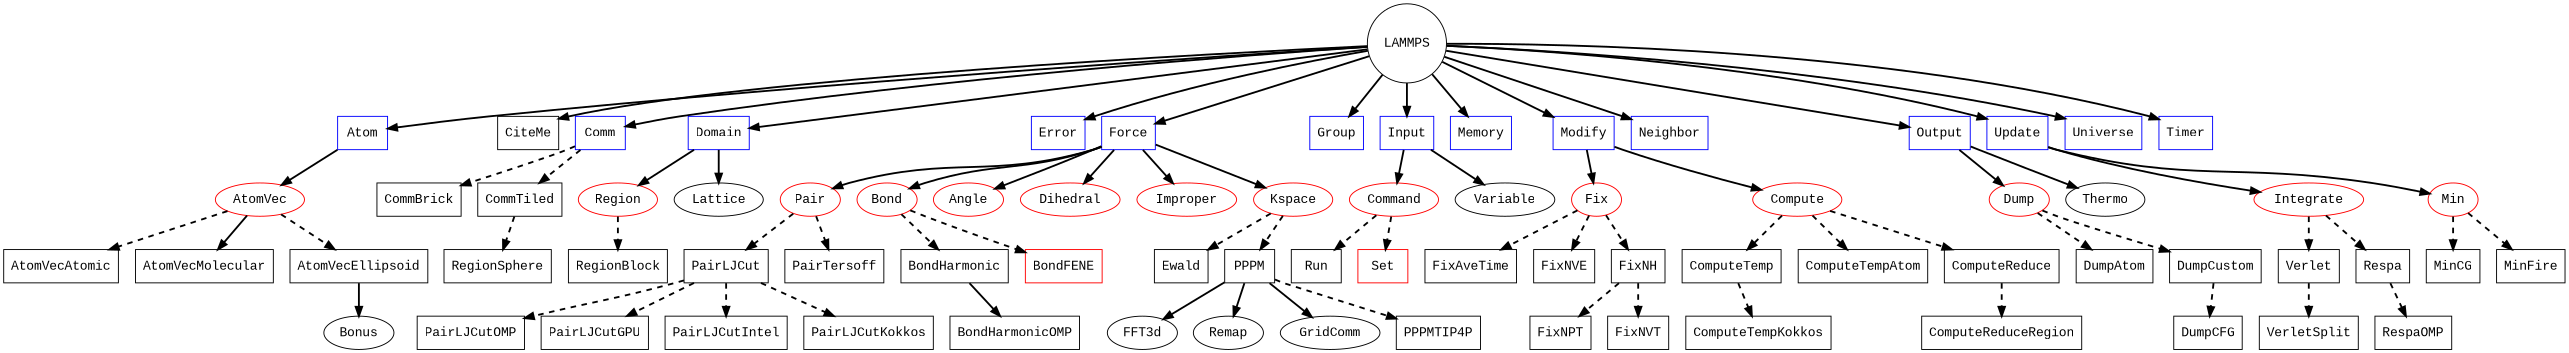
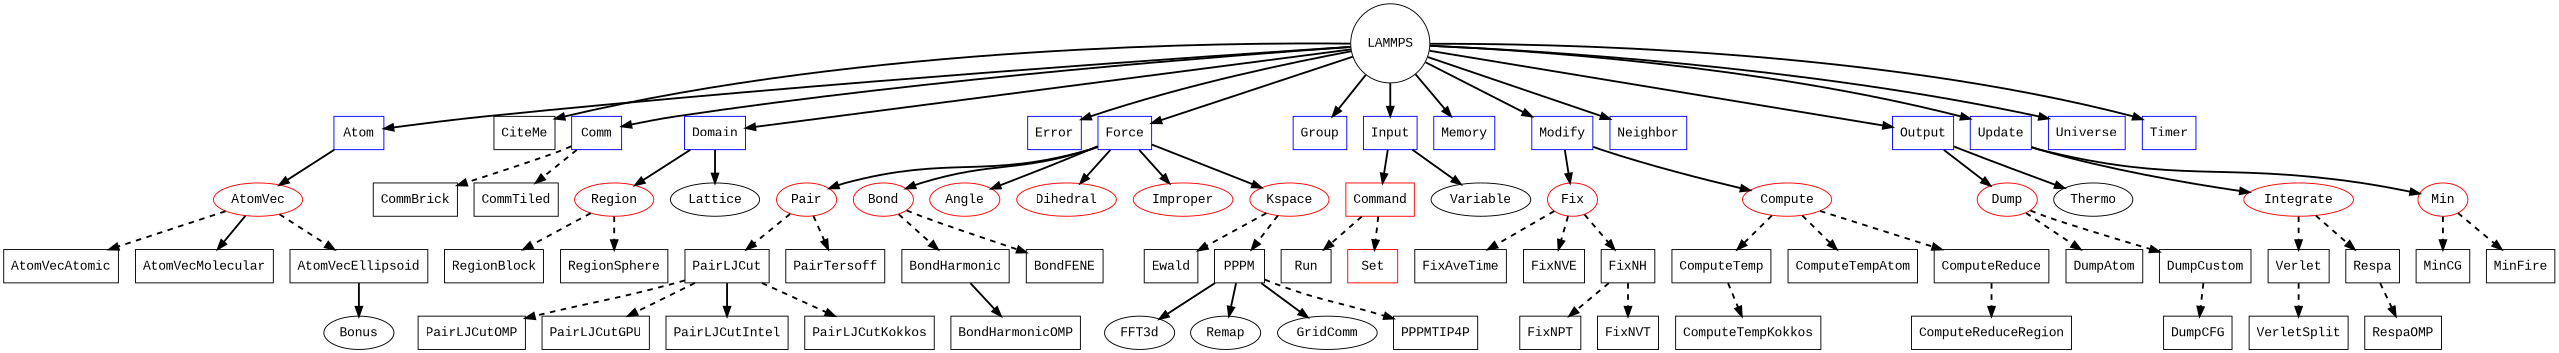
  digraph {
    fontname="Liberation Mono"
    splines=true
    node [fontname="Liberation Mono" shape=box]
    edge [fontname="Liberation Mono" penwidth=2 style=dashed]
    n1 [label=LAMMPS shape=circle]
    n2 [color=blue label=Atom]
    n3 [label=CiteMe]
    n4 [color=blue label=Comm]
    n5 [color=blue label=Domain]
    n6 [color=blue label=Error]
    n7 [color=blue label=Force]
    n8 [color=blue label=Group]
    n9 [color=blue label=Input]
    n10 [color=blue label=Memory]
    n11 [color=blue label=Modify]
    n12 [color=blue label=Neighbor]
    n13 [color=blue label=Output]
    n14 [color=blue label=Update]
    n15 [color=blue label=Universe]
    n16 [color=blue label=Timer]
    n17 [color=red label=AtomVec shape=""]
    n18 [label=CommBrick]
    n19 [label=CommTiled]
    n20 [color=red label=Region shape=""]
    n21 [label=Lattice shape=""]
    n22 [color=red label=Pair shape=""]
    n23 [color=red label=Bond shape=""]
    n24 [color=red label=Angle shape=""]
    n25 [color=red label=Dihedral shape=""]
    n26 [color=red label=Improper shape=""]
    n27 [color=red label=Kspace shape=""]
-   n28 [color=red label=Command shape=""]
+   n28 [color=red label=Command]
    n29 [label=Variable shape=""]
    n30 [color=red label=Fix shape=""]
    n31 [color=red label=Compute shape=""]
    n32 [color=red label=Dump shape=""]
    n33 [label=Thermo shape=""]
    n34 [color=red label=Integrate shape=""]
    n35 [color=red label=Min shape=""]
    n36 [label=AtomVecAtomic]
    n37 [label=AtomVecMolecular]
    n38 [label=AtomVecEllipsoid]
    n39 [label=RegionBlock]
    n40 [label=RegionSphere]
    n41 [label=PairLJCut]
    n42 [label=PairTersoff]
    n43 [label=BondHarmonic]
-   n44 [label=BondFENE color=red]
+   n44 [label=BondFENE]
    n45 [label=Ewald]
    n46 [label=PPPM]
    n47 [label=Run]
    n48 [color=red label=Set]
    n49 [label=FixAveTime]
    n50 [label=FixNVE]
    n51 [label=FixNH]
    n52 [label=ComputeTemp]
    n53 [label=ComputeTempAtom]
    n54 [label=ComputeReduce]
    n55 [label=DumpAtom]
    n56 [label=DumpCustom]
    n57 [label=Verlet]
    n58 [label=Respa]
    n59 [label=MinCG]
    n60 [label=MinFire]
    n61 [label=Bonus shape=""]
    n62 [label=VerletSplit]
    n63 [label=RespaOMP]
    n64 [label=PairLJCutOMP]
    n65 [label=PairLJCutGPU]
    n66 [label=PairLJCutIntel]
    n67 [label=PairLJCutKokkos]
    n68 [label=BondHarmonicOMP]
    n69 [label=FFT3d shape=""]
    n70 [label=Remap shape=""]
    n71 [label=GridComm shape=""]
    n72 [label=PPPMTIP4P]
    n73 [label=DumpCFG]
    n74 [label=FixNPT]
    n75 [label=FixNVT]
    n76 [label=ComputeTempKokkos]
    n77 [label=ComputeReduceRegion]
    n1 -> n2 [style=""]
    n1 -> n3 [style=""]
    n1 -> n4 [style=""]
    n1 -> n5 [style=""]
    n1 -> n6 [style=""]
    n1 -> n7 [style=""]
    n1 -> n8 [style=""]
    n1 -> n9 [style=""]
    n1 -> n10 [style=""]
    n1 -> n11 [style=""]
    n1 -> n12 [style=""]
    n1 -> n13 [style=""]
    n1 -> n14 [style=""]
    n1 -> n15 [style=""]
    n1 -> n16 [style=""]
    n2 -> n17 [style=""]
    n4 -> n18
    n4 -> n19
    n5 -> n20 [style=""]
    n5 -> n21 [style=""]
    n7 -> n22 [style=""]
    n7 -> n23 [style=""]
    n7 -> n24 [style=""]
    n7 -> n25 [style=""]
    n7 -> n26 [style=""]
    n7 -> n27 [style=""]
    n9 -> n28 [style=""]
    n9 -> n29 [style=""]
    n11 -> n30 [style=""]
    n11 -> n31 [style=""]
    n13 -> n32 [style=""]
    n13 -> n33 [style=""]
    n14 -> n34 [style=""]
    n14 -> n35 [style=""]
    n17 -> n36
    n17 -> n37 [style=solid]
    n17 -> n38
    n20 -> n39
-   n19 -> n40
+   n20 -> n40
    n22 -> n41
    n22 -> n42
    n23 -> n43
    n23 -> n44
    n27 -> n45
    n27 -> n46
    n28 -> n47
    n28 -> n48
    n30 -> n49
    n30 -> n50
    n30 -> n51
    n31 -> n52
    n31 -> n53
    n31 -> n54
    n32 -> n55
    n32 -> n56
    n34 -> n57
    n34 -> n58
    n35 -> n59
    n35 -> n60
    n38 -> n61 [style=""]
    n41 -> n64
    n41 -> n65
-   n41 -> n66
+   n41 -> n66 [style=solid]
    n41 -> n67
    n43 -> n68 [style=solid]
    n46 -> n69 [style=""]
    n46 -> n70 [style=""]
    n46 -> n71 [style=""]
    n46 -> n72
    n51 -> n74
    n51 -> n75
    n52 -> n76
    n54 -> n77
    n56 -> n73
    n57 -> n62
    n58 -> n63
  }
